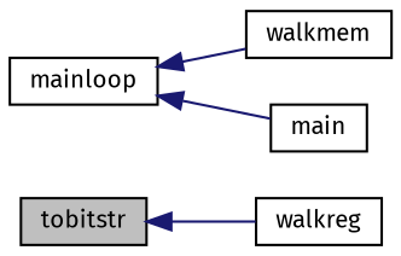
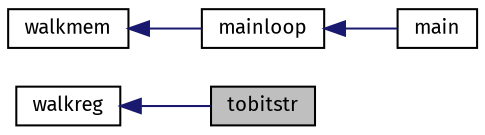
  digraph {
    fontname="Fira Sans"
    rankdir=LR
    node [color=black fillcolor=white fontname="Fira Sans" fontsize=10 shape=record style=filled]
    edge [color=midnightblue dir=back fontname="Fira Sans" fontsize=10 labelfontname=Helvetica labelfontsize=10 style=solid]
    n1 [fillcolor=grey75 fontcolor=black height=0.2 label=tobitstr width=0.4]
    n2 [height=0.2 label=walkreg width=0.4]
    n3 [height=0.2 label=walkmem width=0.4]
    n4 [height=0.2 label=mainloop width=0.4]
    n5 [height=0.2 label=main width=0.4]
-   n1 -> n2
-   n4 -> n3
+   n2 -> n1
+   n3 -> n4
    n4 -> n5
  }
